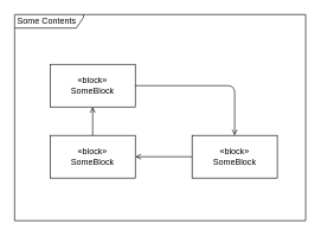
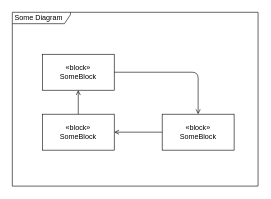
  <mxCell id="0" />
  <mxCell id="1" value="DiagramFrame" style="locked=1;" parent="0" />
- <mxCell id="2" value="Some Contents" style="shape=umlFrame;whiteSpace=wrap;html=1;pointerEvents=0;recursiveResize=0;container=1;collapsible=0;width=97;fillColor=none;align=left;spacingLeft=2;height=19;" vertex="1" parent="1"><mxGeometry width="410" height="290" as="geometry" x="20" y="20" /></mxCell>
+ <mxCell id="2" value="Some Diagram" style="shape=umlFrame;whiteSpace=wrap;html=1;pointerEvents=0;recursiveResize=0;container=1;collapsible=0;width=97;fillColor=none;align=left;spacingLeft=2;height=19;" vertex="1" parent="1"><mxGeometry width="410" height="290" as="geometry" x="20" y="20" /></mxCell>
  <mxCell id="3" value="Contents" parent="0" />
  <mxCell id="4" value="" style="edgeStyle=orthogonalEdgeStyle;html=1;endArrow=open;endFill=0;" edge="1" parent="3" source="5" target="7"><mxGeometry relative="1" as="geometry" /></mxCell>
  <mxCell id="5" value="«block»&lt;div&gt;SomeBlock&lt;/div&gt;" style="rounded=0;whiteSpace=wrap;html=1;fillColor=none;" vertex="1" parent="3"><mxGeometry x="70" y="90" width="120" height="60" as="geometry" /></mxCell>
  <mxCell id="6" value="" style="edgeStyle=orthogonalEdgeStyle;shape=connector;rounded=1;html=1;strokeColor=default;align=center;verticalAlign=middle;fontFamily=Helvetica;fontSize=11;fontColor=default;labelBackgroundColor=default;endArrow=open;endFill=0;" edge="1" parent="3" source="7" target="9"><mxGeometry relative="1" as="geometry" /></mxCell>
  <mxCell id="7" value="«block»&lt;div&gt;SomeBlock&lt;/div&gt;" style="rounded=0;whiteSpace=wrap;html=1;fillColor=none;" vertex="1" parent="3"><mxGeometry x="270" y="190" width="120" height="60" as="geometry" /></mxCell>
  <mxCell id="8" style="edgeStyle=orthogonalEdgeStyle;shape=connector;rounded=1;html=1;strokeColor=default;align=center;verticalAlign=middle;fontFamily=Helvetica;fontSize=11;fontColor=default;labelBackgroundColor=default;endArrow=open;endFill=0;" edge="1" parent="3" source="9" target="5"><mxGeometry relative="1" as="geometry" /></mxCell>
  <mxCell id="9" value="«block»&lt;div&gt;SomeBlock&lt;/div&gt;" style="rounded=0;whiteSpace=wrap;html=1;fillColor=none;" vertex="1" parent="3"><mxGeometry x="70" y="190" width="120" height="60" as="geometry" /></mxCell>
